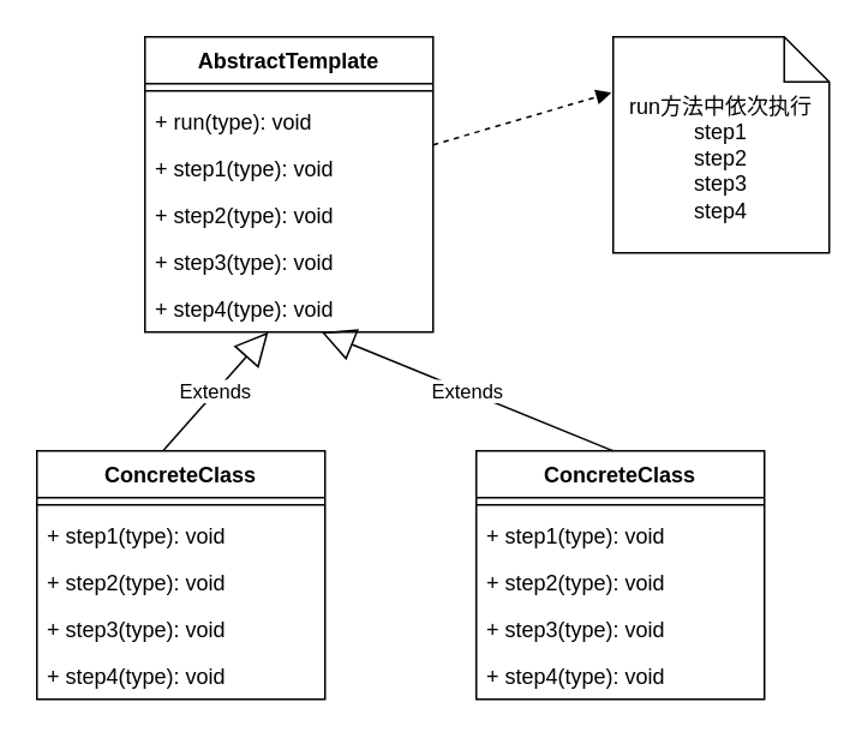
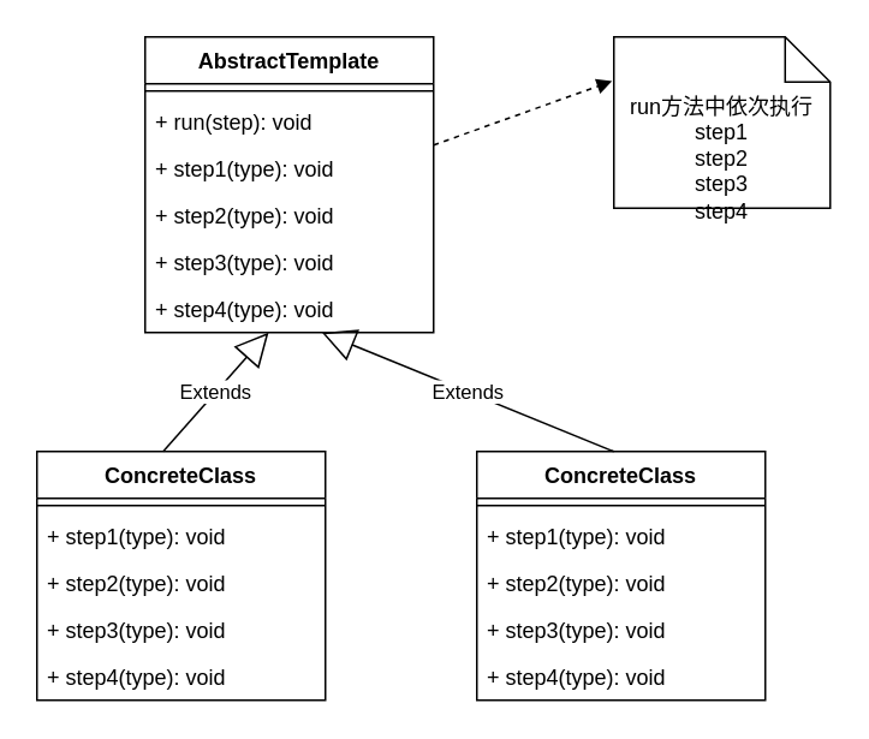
  <mxCell id="0" />
  <mxCell id="1" parent="0" />
  <mxCell id="2" value="AbstractTemplate" style="swimlane;fontStyle=1;align=center;verticalAlign=top;childLayout=stackLayout;horizontal=1;startSize=26;horizontalStack=0;resizeParent=1;resizeParentMax=0;resizeLast=0;collapsible=1;marginBottom=0;" vertex="1" parent="1"><mxGeometry x="80" y="20" width="160" height="164" as="geometry" /></mxCell>
  <mxCell id="3" value="" style="line;strokeWidth=1;fillColor=none;align=left;verticalAlign=middle;spacingTop=-1;spacingLeft=3;spacingRight=3;rotatable=0;labelPosition=right;points=[];portConstraint=eastwest;" vertex="1" parent="2"><mxGeometry y="26" width="160" height="8" as="geometry" /></mxCell>
- <mxCell id="4" value="+ run(type): void" style="text;strokeColor=none;fillColor=none;align=left;verticalAlign=top;spacingLeft=4;spacingRight=4;overflow=hidden;rotatable=0;points=[[0,0.5],[1,0.5]];portConstraint=eastwest;" vertex="1" parent="2"><mxGeometry y="34" width="160" height="26" as="geometry" /></mxCell>
+ <mxCell id="4" value="+ run(step): void" style="text;strokeColor=none;fillColor=none;align=left;verticalAlign=top;spacingLeft=4;spacingRight=4;overflow=hidden;rotatable=0;points=[[0,0.5],[1,0.5]];portConstraint=eastwest;" vertex="1" parent="2"><mxGeometry y="34" width="160" height="26" as="geometry" /></mxCell>
  <mxCell id="5" value="+ step1(type): void" style="text;strokeColor=none;fillColor=none;align=left;verticalAlign=top;spacingLeft=4;spacingRight=4;overflow=hidden;rotatable=0;points=[[0,0.5],[1,0.5]];portConstraint=eastwest;" vertex="1" parent="2"><mxGeometry y="60" width="160" height="26" as="geometry" /></mxCell>
  <mxCell id="6" value="+ step2(type): void" style="text;strokeColor=none;fillColor=none;align=left;verticalAlign=top;spacingLeft=4;spacingRight=4;overflow=hidden;rotatable=0;points=[[0,0.5],[1,0.5]];portConstraint=eastwest;" vertex="1" parent="2"><mxGeometry y="86" width="160" height="26" as="geometry" /></mxCell>
  <mxCell id="7" value="+ step3(type): void" style="text;strokeColor=none;fillColor=none;align=left;verticalAlign=top;spacingLeft=4;spacingRight=4;overflow=hidden;rotatable=0;points=[[0,0.5],[1,0.5]];portConstraint=eastwest;" vertex="1" parent="2"><mxGeometry y="112" width="160" height="26" as="geometry" /></mxCell>
  <mxCell id="8" value="+ step4(type): void" style="text;strokeColor=none;fillColor=none;align=left;verticalAlign=top;spacingLeft=4;spacingRight=4;overflow=hidden;rotatable=0;points=[[0,0.5],[1,0.5]];portConstraint=eastwest;" vertex="1" parent="2"><mxGeometry y="138" width="160" height="26" as="geometry" /></mxCell>
- <mxCell id="9" value="run方法中依次执行step1&lt;br&gt;step2&lt;br&gt;step3&lt;br&gt;step4" style="shape=note2;boundedLbl=1;whiteSpace=wrap;html=1;size=25;verticalAlign=top;align=center;" vertex="1" parent="1"><mxGeometry x="340" y="20" width="120" height="120" as="geometry" /></mxCell>
+ <mxCell id="9" value="run方法中依次执行step1&lt;br&gt;step2&lt;br&gt;step3&lt;br&gt;step4" style="shape=note2;boundedLbl=1;whiteSpace=wrap;html=1;size=25;verticalAlign=top;align=center;" vertex="1" parent="1"><mxGeometry x="340" y="20" width="120" height="95" as="geometry" /></mxCell>
  <mxCell id="10" value="" style="html=1;verticalAlign=bottom;labelBackgroundColor=none;endArrow=block;endFill=1;dashed=1;entryX=-0.008;entryY=0.258;entryDx=0;entryDy=0;entryPerimeter=0;" edge="1" parent="1" target="9"><mxGeometry width="160" relative="1" as="geometry"><mxPoint x="240" y="80" as="sourcePoint" /><mxPoint x="400" y="80" as="targetPoint" /></mxGeometry></mxCell>
  <mxCell id="11" value="ConcreteClass" style="swimlane;fontStyle=1;align=center;verticalAlign=top;childLayout=stackLayout;horizontal=1;startSize=26;horizontalStack=0;resizeParent=1;resizeParentMax=0;resizeLast=0;collapsible=1;marginBottom=0;" vertex="1" parent="1"><mxGeometry x="20" y="250" width="160" height="138" as="geometry" /></mxCell>
  <mxCell id="12" value="Extends" style="endArrow=block;endSize=16;endFill=0;html=1;" edge="1" parent="11" target="8"><mxGeometry width="160" relative="1" as="geometry"><mxPoint x="70" as="sourcePoint" /><mxPoint x="230" as="targetPoint" /></mxGeometry></mxCell>
  <mxCell id="13" value="" style="line;strokeWidth=1;fillColor=none;align=left;verticalAlign=middle;spacingTop=-1;spacingLeft=3;spacingRight=3;rotatable=0;labelPosition=right;points=[];portConstraint=eastwest;" vertex="1" parent="11"><mxGeometry y="26" width="160" height="8" as="geometry" /></mxCell>
  <mxCell id="14" value="+ step1(type): void" style="text;strokeColor=none;fillColor=none;align=left;verticalAlign=top;spacingLeft=4;spacingRight=4;overflow=hidden;rotatable=0;points=[[0,0.5],[1,0.5]];portConstraint=eastwest;" vertex="1" parent="11"><mxGeometry y="34" width="160" height="26" as="geometry" /></mxCell>
  <mxCell id="15" value="+ step2(type): void" style="text;strokeColor=none;fillColor=none;align=left;verticalAlign=top;spacingLeft=4;spacingRight=4;overflow=hidden;rotatable=0;points=[[0,0.5],[1,0.5]];portConstraint=eastwest;" vertex="1" parent="11"><mxGeometry y="60" width="160" height="26" as="geometry" /></mxCell>
  <mxCell id="16" value="+ step3(type): void" style="text;strokeColor=none;fillColor=none;align=left;verticalAlign=top;spacingLeft=4;spacingRight=4;overflow=hidden;rotatable=0;points=[[0,0.5],[1,0.5]];portConstraint=eastwest;" vertex="1" parent="11"><mxGeometry y="86" width="160" height="26" as="geometry" /></mxCell>
  <mxCell id="17" value="+ step4(type): void" style="text;strokeColor=none;fillColor=none;align=left;verticalAlign=top;spacingLeft=4;spacingRight=4;overflow=hidden;rotatable=0;points=[[0,0.5],[1,0.5]];portConstraint=eastwest;" vertex="1" parent="11"><mxGeometry y="112" width="160" height="26" as="geometry" /></mxCell>
  <mxCell id="18" value="ConcreteClass" style="swimlane;fontStyle=1;align=center;verticalAlign=top;childLayout=stackLayout;horizontal=1;startSize=26;horizontalStack=0;resizeParent=1;resizeParentMax=0;resizeLast=0;collapsible=1;marginBottom=0;" vertex="1" parent="1"><mxGeometry x="264" y="250" width="160" height="138" as="geometry" /></mxCell>
  <mxCell id="19" value="Extends" style="endArrow=block;endSize=16;endFill=0;html=1;entryX=0.613;entryY=1;entryDx=0;entryDy=0;entryPerimeter=0;" edge="1" parent="18" target="8"><mxGeometry width="160" relative="1" as="geometry"><mxPoint x="76" as="sourcePoint" /><mxPoint x="236" as="targetPoint" /></mxGeometry></mxCell>
  <mxCell id="20" value="" style="line;strokeWidth=1;fillColor=none;align=left;verticalAlign=middle;spacingTop=-1;spacingLeft=3;spacingRight=3;rotatable=0;labelPosition=right;points=[];portConstraint=eastwest;" vertex="1" parent="18"><mxGeometry y="26" width="160" height="8" as="geometry" /></mxCell>
  <mxCell id="21" value="+ step1(type): void" style="text;strokeColor=none;fillColor=none;align=left;verticalAlign=top;spacingLeft=4;spacingRight=4;overflow=hidden;rotatable=0;points=[[0,0.5],[1,0.5]];portConstraint=eastwest;" vertex="1" parent="18"><mxGeometry y="34" width="160" height="26" as="geometry" /></mxCell>
  <mxCell id="22" value="+ step2(type): void" style="text;strokeColor=none;fillColor=none;align=left;verticalAlign=top;spacingLeft=4;spacingRight=4;overflow=hidden;rotatable=0;points=[[0,0.5],[1,0.5]];portConstraint=eastwest;" vertex="1" parent="18"><mxGeometry y="60" width="160" height="26" as="geometry" /></mxCell>
  <mxCell id="23" value="+ step3(type): void" style="text;strokeColor=none;fillColor=none;align=left;verticalAlign=top;spacingLeft=4;spacingRight=4;overflow=hidden;rotatable=0;points=[[0,0.5],[1,0.5]];portConstraint=eastwest;" vertex="1" parent="18"><mxGeometry y="86" width="160" height="26" as="geometry" /></mxCell>
  <mxCell id="24" value="+ step4(type): void" style="text;strokeColor=none;fillColor=none;align=left;verticalAlign=top;spacingLeft=4;spacingRight=4;overflow=hidden;rotatable=0;points=[[0,0.5],[1,0.5]];portConstraint=eastwest;" vertex="1" parent="18"><mxGeometry y="112" width="160" height="26" as="geometry" /></mxCell>
